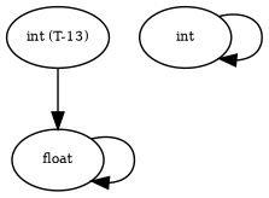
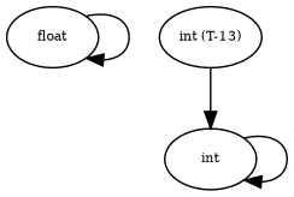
  digraph {
    node [fontsize=8]
    edge [fontsize=8]
    n1 [label=float]
    n2 [label="int (T-13)"]
    n3 [label=int]
    n1 -> n1
-   n2 -> n1
+   n2 -> n3
    n3 -> n3
  }
